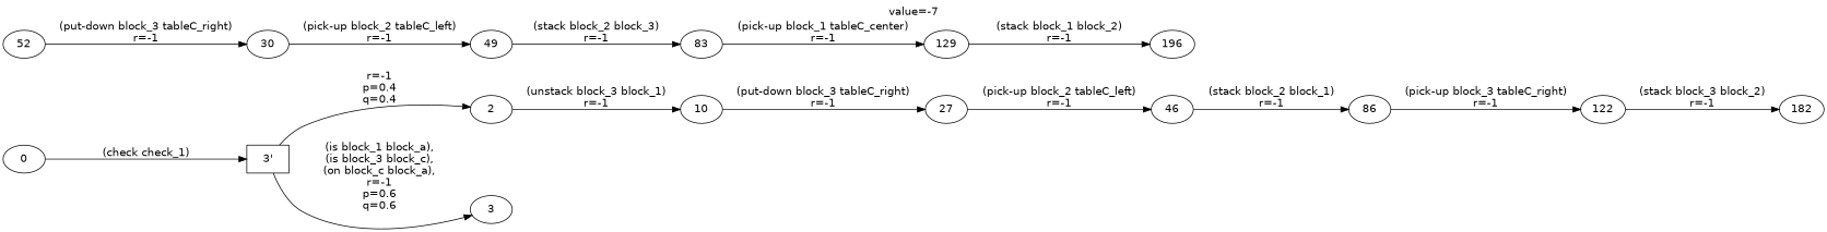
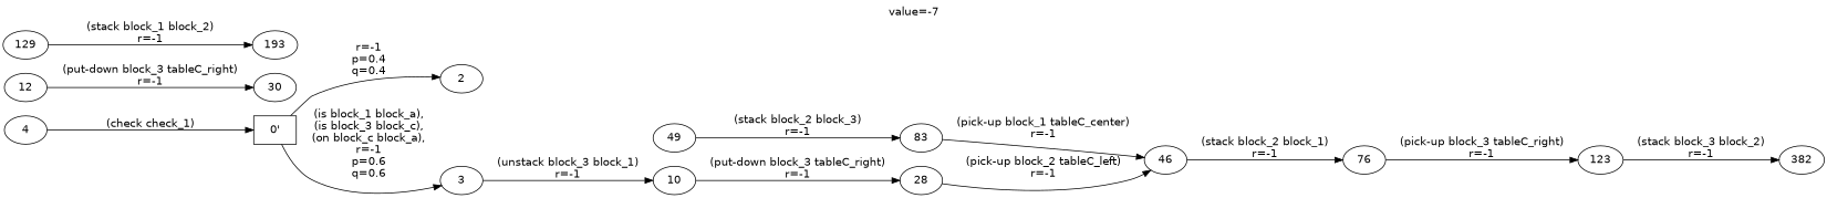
  digraph {
    fontname="DejaVu Sans"
    label="value=-7"
    labelloc=top
    rankdir=LR
    node [fontname="DejaVu Sans"]
    edge [fontname="DejaVu Sans"]
-   "0'" [shape=box label="3'"]
+   "0'" [shape=box]
    2
    3
    10
-   0
-   28 [label=27]
+   0 [label=4]
+   28
    46
-   76 [label=86]
-   123 [label=122]
-   182
-   12 [label=52]
+   76
+   123
+   182 [label=382]
+   12
    30
    49
    83
    129
-   193 [label=196]
+   193
    "0'" -> 2 [label="\nr=-1\np=0.4\nq=0.4"]
    "0'" -> 3 [label="\n(is block_1 block_a),\n(is block_3 block_c),\n(on block_c block_a),\nr=-1\np=0.6\nq=0.6"]
-   2 -> 10 [label="(unstack block_3 block_1)\nr=-1"]
+   3 -> 10 [label="(unstack block_3 block_1)\nr=-1"]
    10 -> 28 [label="(put-down block_3 tableC_right)\nr=-1"]
    0 -> "0'" [label="(check check_1)"]
    28 -> 46 [label="(pick-up block_2 tableC_left)\nr=-1"]
    46 -> 76 [label="(stack block_2 block_1)\nr=-1"]
    76 -> 123 [label="(pick-up block_3 tableC_right)\nr=-1"]
    123 -> 182 [label="(stack block_3 block_2)\nr=-1"]
    12 -> 30 [label="(put-down block_3 tableC_right)\nr=-1"]
-   30 -> 49 [label="(pick-up block_2 tableC_left)\nr=-1"]
    49 -> 83 [label="(stack block_2 block_3)\nr=-1"]
-   83 -> 129 [label="(pick-up block_1 tableC_center)\nr=-1"]
+   83 -> 46 [label="(pick-up block_1 tableC_center)\nr=-1"]
    129 -> 193 [label="(stack block_1 block_2)\nr=-1"]
  }
